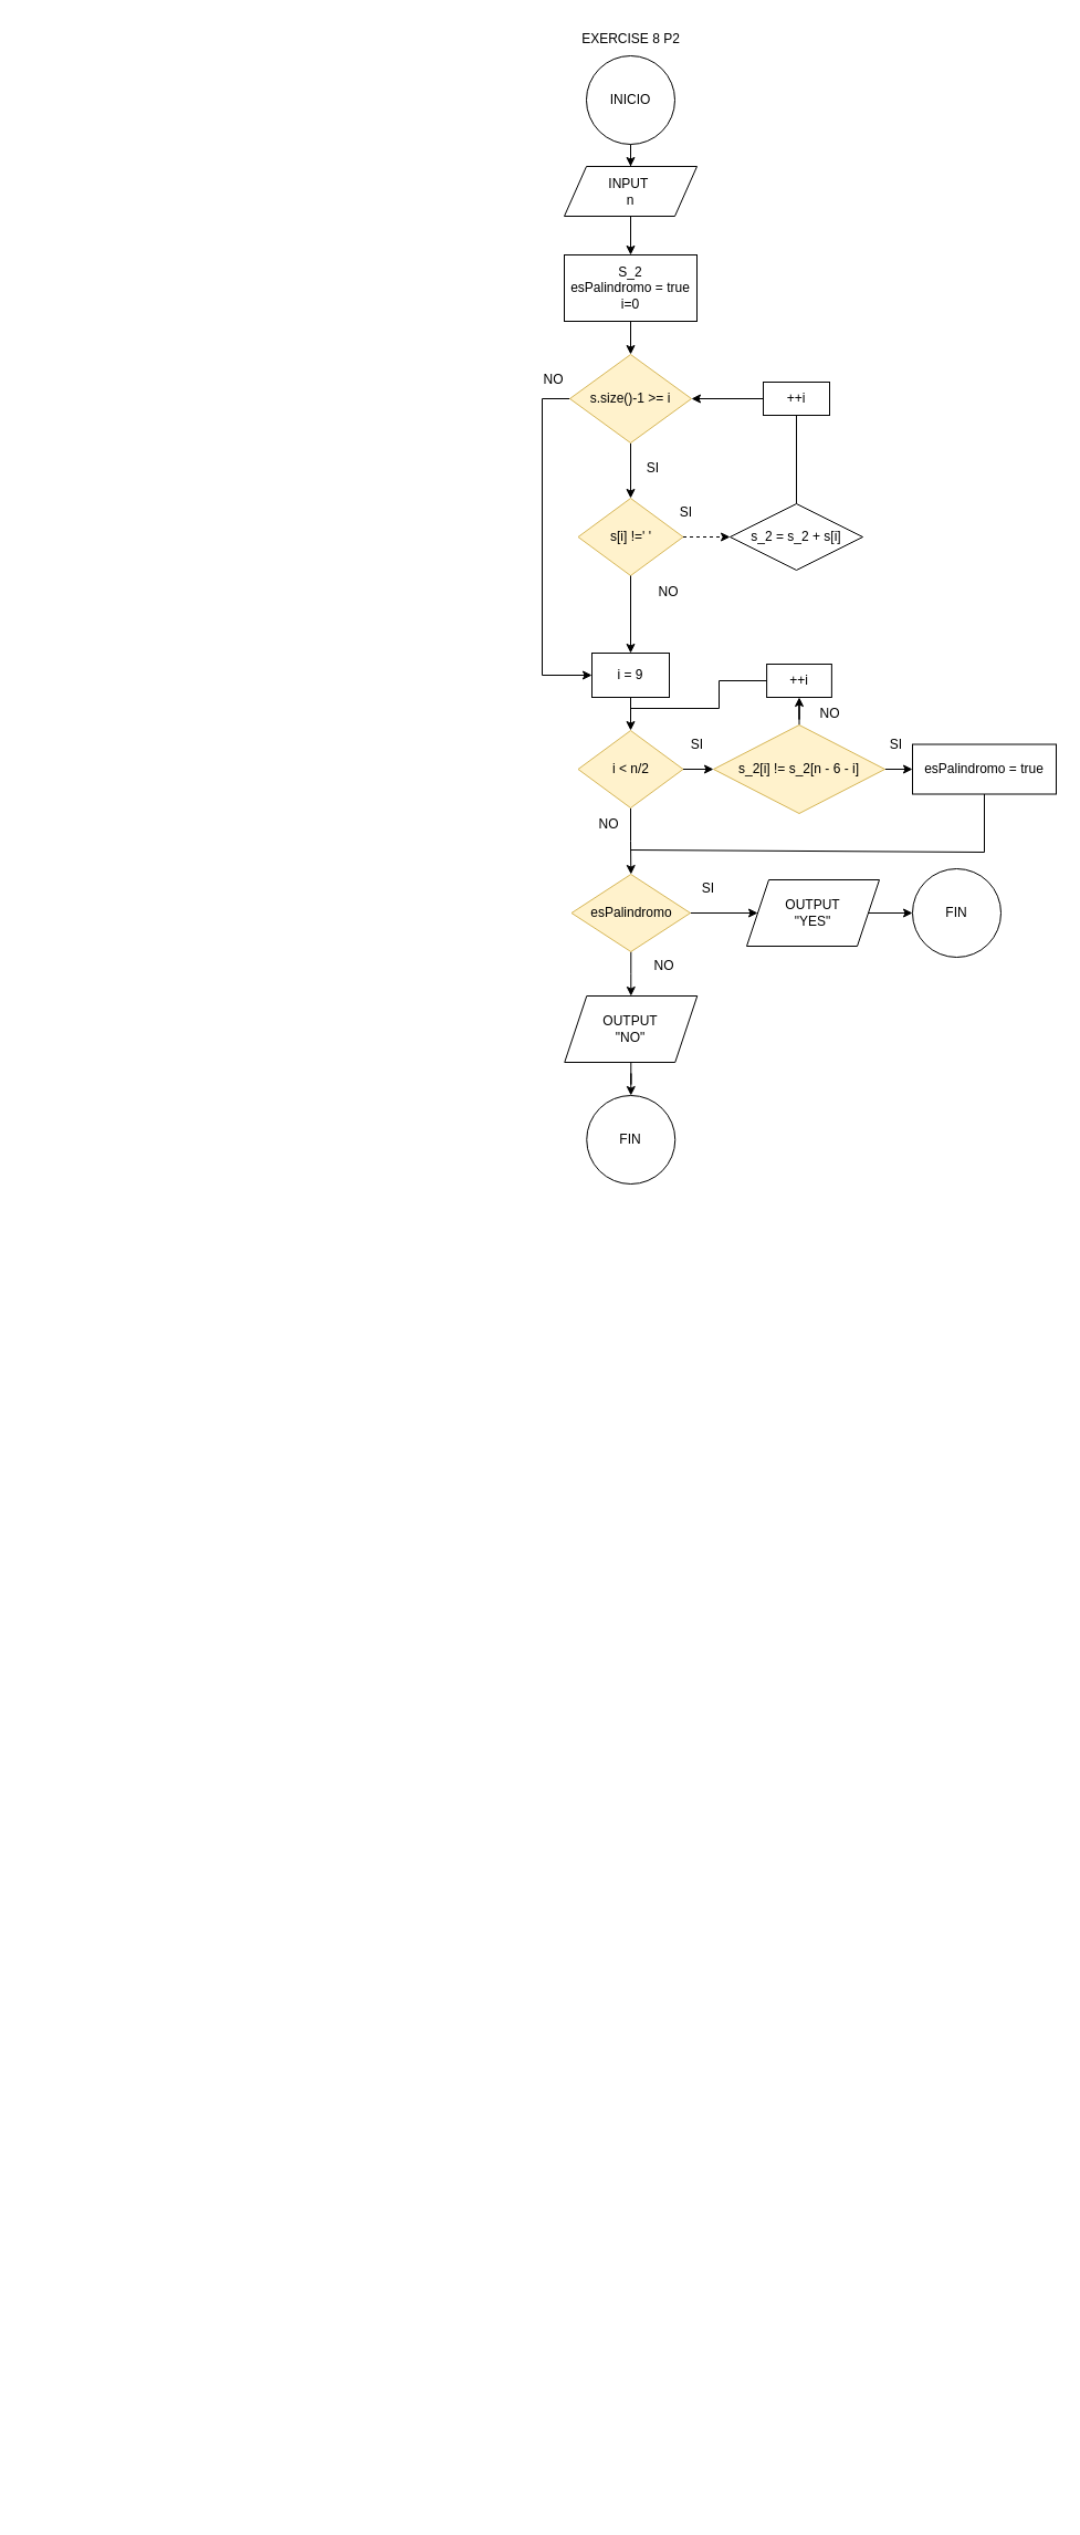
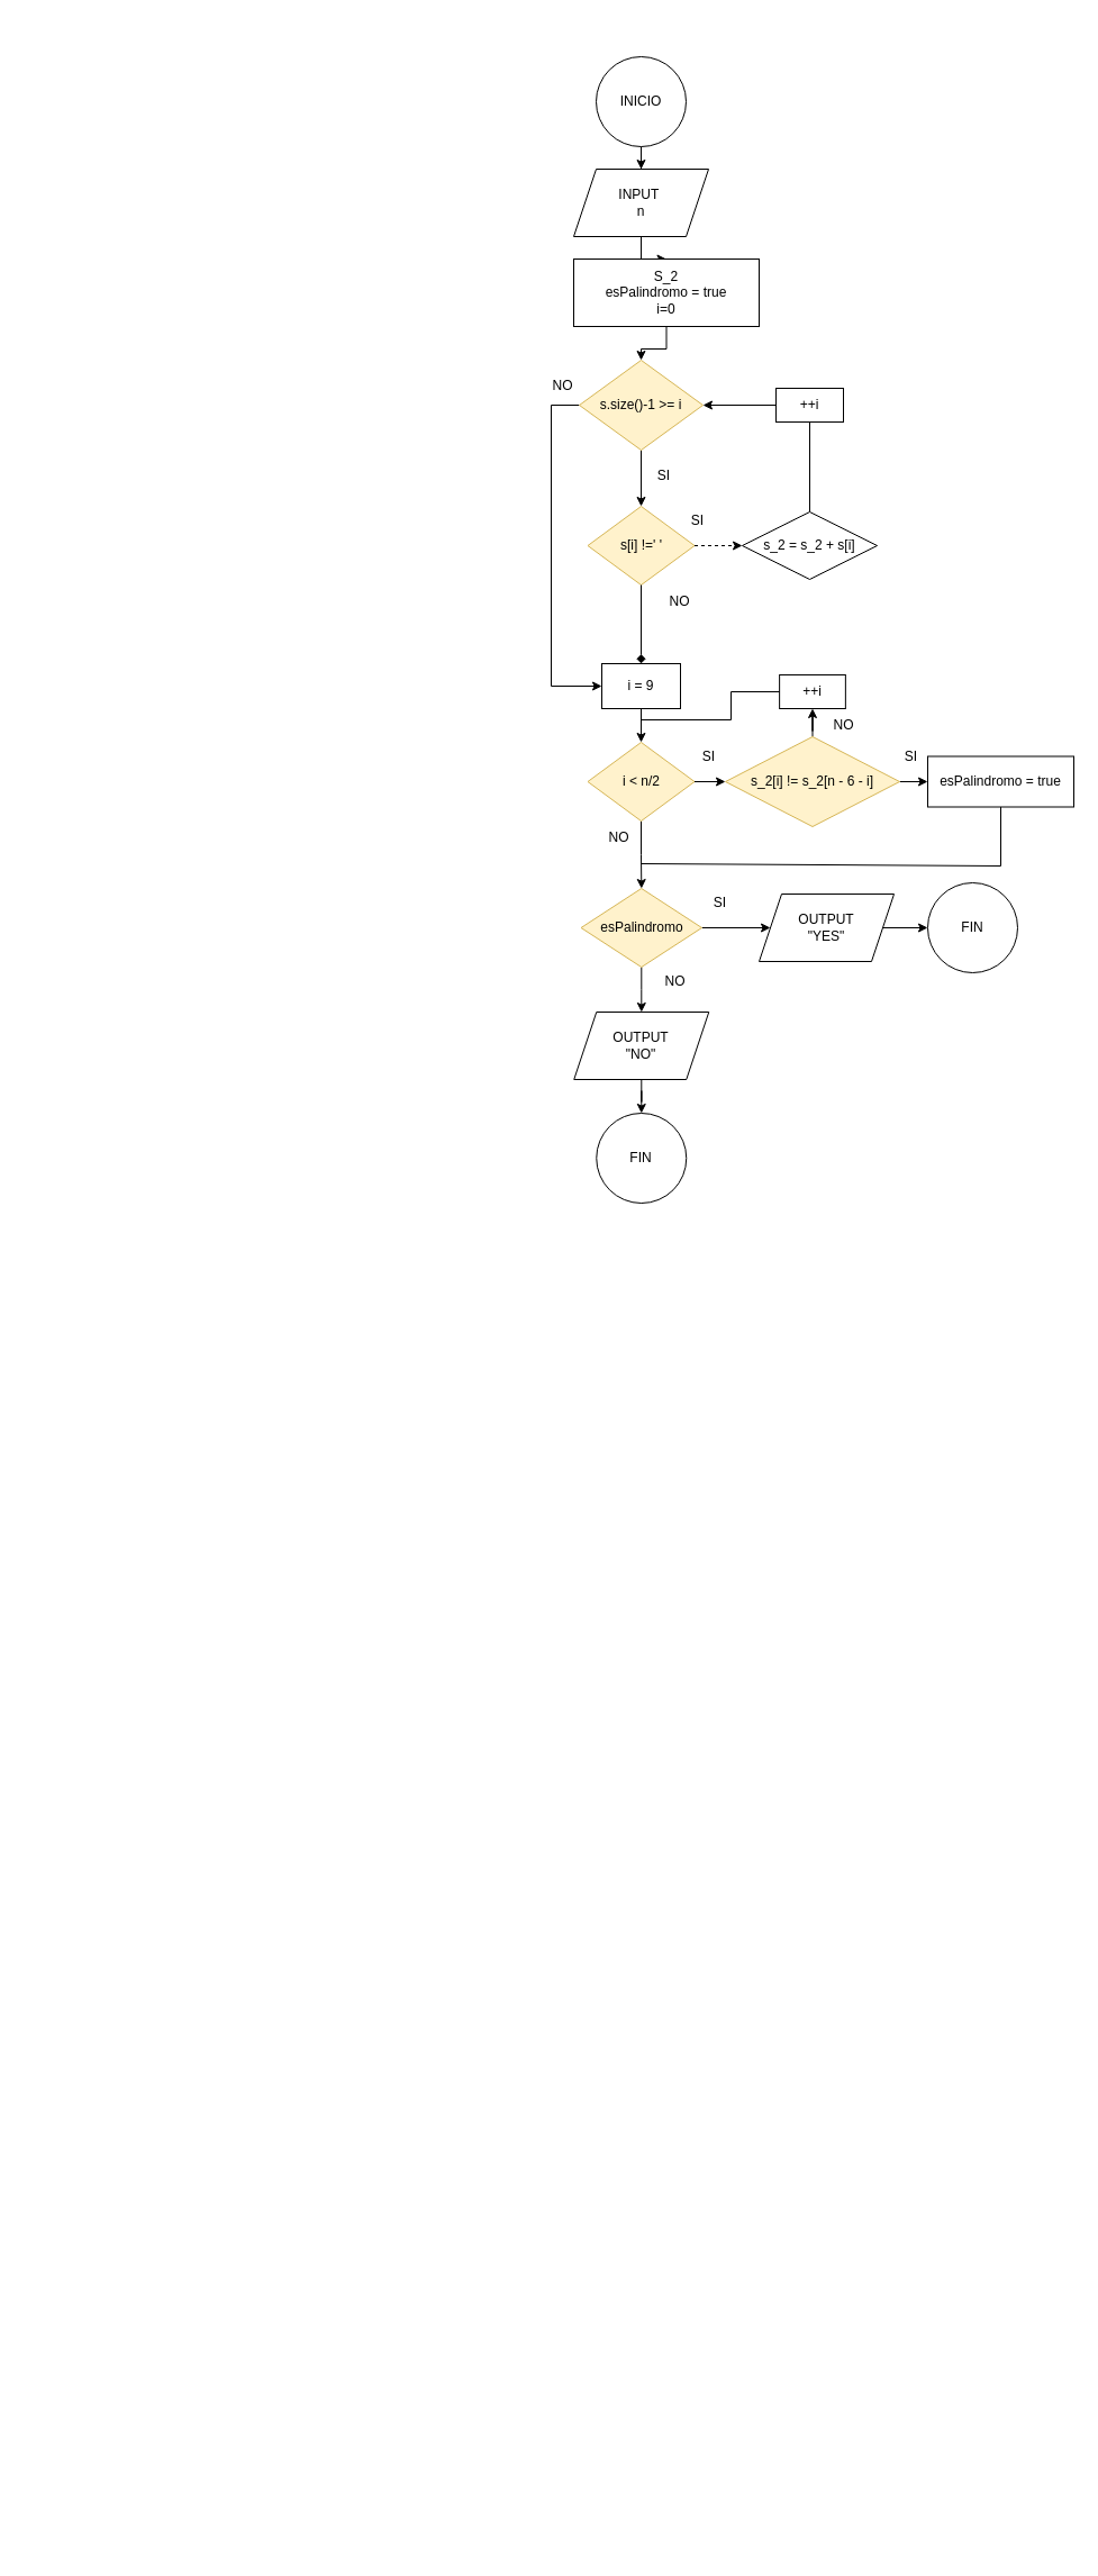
  <mxCell id="0" />
  <mxCell id="1" parent="0" />
- <mxCell id="2" value="EXERCISE 8 P2" style="text;html=1;align=center;verticalAlign=middle;resizable=0;points=[];autosize=1;strokeColor=none;fillColor=none;" parent="1" vertex="1"><mxGeometry x="515" width="110" height="30" as="geometry" y="20" /></mxCell>
  <mxCell id="3" style="edgeStyle=orthogonalEdgeStyle;rounded=0;orthogonalLoop=1;jettySize=auto;html=1;exitX=0;exitY=0.5;exitDx=0;exitDy=0;entryX=0;entryY=0.5;entryDx=0;entryDy=0;" edge="1" parent="1"><mxGeometry relative="1" as="geometry"><mxPoint x="502.5" y="1330" as="targetPoint" /><Array as="points"><mxPoint x="20" y="2270" /><mxPoint x="20" y="1330" /></Array></mxGeometry></mxCell>
  <mxCell id="4" value="" style="edgeStyle=orthogonalEdgeStyle;rounded=0;orthogonalLoop=1;jettySize=auto;html=1;" edge="1" parent="1" source="5" target="7"><mxGeometry relative="1" as="geometry" /></mxCell>
  <mxCell id="5" value="INICIO" style="ellipse;whiteSpace=wrap;html=1;" vertex="1" parent="1"><mxGeometry x="530" y="50" width="80" height="80" as="geometry" /></mxCell>
  <mxCell id="6" value="" style="edgeStyle=orthogonalEdgeStyle;rounded=0;orthogonalLoop=1;jettySize=auto;html=1;" edge="1" parent="1" source="7" target="9"><mxGeometry relative="1" as="geometry" /></mxCell>
- <mxCell id="7" value="INPUT&amp;nbsp;&lt;div&gt;n&lt;/div&gt;" style="shape=parallelogram;perimeter=parallelogramPerimeter;whiteSpace=wrap;html=1;fixedSize=1;" vertex="1" parent="1"><mxGeometry x="510" y="150" width="120" height="45" as="geometry" /></mxCell>
+ <mxCell id="7" value="INPUT&amp;nbsp;&lt;div&gt;n&lt;/div&gt;" style="shape=parallelogram;perimeter=parallelogramPerimeter;whiteSpace=wrap;html=1;fixedSize=1;" vertex="1" parent="1"><mxGeometry x="510" y="150" width="120" height="60" as="geometry" /></mxCell>
  <mxCell id="8" value="" style="edgeStyle=orthogonalEdgeStyle;rounded=0;orthogonalLoop=1;jettySize=auto;html=1;" edge="1" parent="1" source="9" target="12"><mxGeometry relative="1" as="geometry" /></mxCell>
- <mxCell id="9" value="S_2&lt;div&gt;esPalindromo = true&lt;/div&gt;&lt;div&gt;i=0&lt;/div&gt;" style="whiteSpace=wrap;html=1;" vertex="1" parent="1"><mxGeometry x="510" y="230" width="120" height="60" as="geometry" /></mxCell>
+ <mxCell id="9" value="S_2&lt;div&gt;esPalindromo = true&lt;/div&gt;&lt;div&gt;i=0&lt;/div&gt;" style="whiteSpace=wrap;html=1;" vertex="1" parent="1"><mxGeometry x="510" y="230" width="165" height="60" as="geometry" /></mxCell>
  <mxCell id="10" value="" style="edgeStyle=orthogonalEdgeStyle;rounded=0;orthogonalLoop=1;jettySize=auto;html=1;" edge="1" parent="1" source="12" target="15"><mxGeometry relative="1" as="geometry" /></mxCell>
  <mxCell id="11" style="edgeStyle=orthogonalEdgeStyle;rounded=0;orthogonalLoop=1;jettySize=auto;html=1;entryX=0;entryY=0.5;entryDx=0;entryDy=0;" edge="1" parent="1" source="12" target="27"><mxGeometry relative="1" as="geometry"><mxPoint x="570" y="600" as="targetPoint" /><Array as="points"><mxPoint x="490" y="360" /><mxPoint x="490" y="610" /></Array></mxGeometry></mxCell>
  <mxCell id="12" value="s.size()-1 &amp;gt;= i" style="rhombus;whiteSpace=wrap;html=1;fillColor=#fff2cc;strokeColor=#d6b656;" vertex="1" parent="1"><mxGeometry x="515" y="320" width="110" height="80" as="geometry" /></mxCell>
  <mxCell id="13" value="" style="edgeStyle=orthogonalEdgeStyle;rounded=0;orthogonalLoop=1;jettySize=auto;html=1;dashed=1;" edge="1" parent="1" source="15" target="19"><mxGeometry relative="1" as="geometry" /></mxCell>
  <mxCell id="14" value="" style="edgeStyle=orthogonalEdgeStyle;rounded=0;orthogonalLoop=1;jettySize=auto;html=1;" edge="1" parent="1" source="27" target="23"><mxGeometry relative="1" as="geometry" /></mxCell>
  <mxCell id="15" value="s[i] !=' '" style="rhombus;whiteSpace=wrap;html=1;fillColor=#fff2cc;strokeColor=#d6b656;" vertex="1" parent="1"><mxGeometry x="522.5" y="450" width="95" height="70" as="geometry" /></mxCell>
  <mxCell id="16" value="SI" style="text;html=1;align=center;verticalAlign=middle;resizable=0;points=[];autosize=1;strokeColor=none;fillColor=none;" vertex="1" parent="1"><mxGeometry x="575" y="408" width="30" height="30" as="geometry" /></mxCell>
  <mxCell id="17" value="SI" style="text;html=1;align=center;verticalAlign=middle;resizable=0;points=[];autosize=1;strokeColor=none;fillColor=none;" vertex="1" parent="1"><mxGeometry x="605" y="448" width="30" height="30" as="geometry" /></mxCell>
  <mxCell id="18" style="edgeStyle=orthogonalEdgeStyle;rounded=0;orthogonalLoop=1;jettySize=auto;html=1;entryX=1;entryY=0.5;entryDx=0;entryDy=0;" edge="1" parent="1" source="19" target="12"><mxGeometry relative="1" as="geometry"><mxPoint x="720" y="350" as="targetPoint" /><Array as="points"><mxPoint x="720" y="360" /></Array></mxGeometry></mxCell>
  <mxCell id="19" value="s_2 = s_2 + s[i]" style="rhombus;whiteSpace=wrap;html=1;" vertex="1" parent="1"><mxGeometry x="660" y="455" width="120" height="60" as="geometry" /></mxCell>
  <mxCell id="20" value="NO" style="text;html=1;align=center;verticalAlign=middle;resizable=0;points=[];autosize=1;strokeColor=none;fillColor=none;" vertex="1" parent="1"><mxGeometry x="584" y="520" width="40" height="30" as="geometry" /></mxCell>
  <mxCell id="21" value="" style="edgeStyle=orthogonalEdgeStyle;rounded=0;orthogonalLoop=1;jettySize=auto;html=1;" edge="1" parent="1" source="23" target="30"><mxGeometry relative="1" as="geometry" /></mxCell>
  <mxCell id="22" value="" style="edgeStyle=orthogonalEdgeStyle;rounded=0;orthogonalLoop=1;jettySize=auto;html=1;" edge="1" parent="1" source="23" target="37"><mxGeometry relative="1" as="geometry" /></mxCell>
  <mxCell id="23" value="i &amp;lt; n/2" style="rhombus;whiteSpace=wrap;html=1;fillColor=#fff2cc;strokeColor=#d6b656;" vertex="1" parent="1"><mxGeometry x="522.5" y="660" width="95" height="70" as="geometry" /></mxCell>
  <mxCell id="24" value="++i" style="whiteSpace=wrap;html=1;" vertex="1" parent="1"><mxGeometry x="690" y="345" width="60" height="30" as="geometry" /></mxCell>
  <mxCell id="25" value="NO" style="text;html=1;align=center;verticalAlign=middle;resizable=0;points=[];autosize=1;strokeColor=none;fillColor=none;" vertex="1" parent="1"><mxGeometry x="480" y="328" width="40" height="30" as="geometry" /></mxCell>
- <mxCell id="26" value="" style="edgeStyle=orthogonalEdgeStyle;rounded=0;orthogonalLoop=1;jettySize=auto;html=1;" edge="1" parent="1" source="15" target="27"><mxGeometry relative="1" as="geometry"><mxPoint x="570" y="520" as="sourcePoint" /><mxPoint x="570" y="660" as="targetPoint" /></mxGeometry></mxCell>
+ <mxCell id="26" value="" style="edgeStyle=orthogonalEdgeStyle;rounded=0;orthogonalLoop=1;jettySize=auto;html=1;endArrow=diamond;" edge="1" parent="1" source="15" target="27"><mxGeometry relative="1" as="geometry"><mxPoint x="570" y="520" as="sourcePoint" /><mxPoint x="570" y="660" as="targetPoint" /></mxGeometry></mxCell>
  <mxCell id="27" value="i = 9" style="whiteSpace=wrap;html=1;" vertex="1" parent="1"><mxGeometry x="535" y="590" width="70" height="40" as="geometry" /></mxCell>
  <mxCell id="28" value="" style="edgeStyle=orthogonalEdgeStyle;rounded=0;orthogonalLoop=1;jettySize=auto;html=1;" edge="1" parent="1" source="30" target="33"><mxGeometry relative="1" as="geometry" /></mxCell>
  <mxCell id="29" value="" style="edgeStyle=orthogonalEdgeStyle;rounded=0;orthogonalLoop=1;jettySize=auto;html=1;" edge="1" parent="1" source="30" target="47"><mxGeometry relative="1" as="geometry" /></mxCell>
  <mxCell id="30" value="s_2[i] != s_2[n - 6 - i]" style="rhombus;whiteSpace=wrap;html=1;fillColor=#fff2cc;strokeColor=#d6b656;" vertex="1" parent="1"><mxGeometry x="645" y="655" width="155" height="80" as="geometry" /></mxCell>
  <mxCell id="31" value="SI" style="text;html=1;align=center;verticalAlign=middle;resizable=0;points=[];autosize=1;strokeColor=none;fillColor=none;" vertex="1" parent="1"><mxGeometry x="615" y="658" width="30" height="30" as="geometry" /></mxCell>
  <mxCell id="32" value="SI" style="text;html=1;align=center;verticalAlign=middle;resizable=0;points=[];autosize=1;strokeColor=none;fillColor=none;" vertex="1" parent="1"><mxGeometry x="795" y="658" width="30" height="30" as="geometry" /></mxCell>
  <mxCell id="33" value="esPalindromo = true" style="whiteSpace=wrap;html=1;" vertex="1" parent="1"><mxGeometry x="825" y="672.5" width="130" height="45" as="geometry" /></mxCell>
  <mxCell id="34" value="NO" style="text;html=1;align=center;verticalAlign=middle;resizable=0;points=[];autosize=1;strokeColor=none;fillColor=none;" vertex="1" parent="1"><mxGeometry x="530" y="730" width="40" height="30" as="geometry" /></mxCell>
  <mxCell id="35" value="" style="edgeStyle=orthogonalEdgeStyle;rounded=0;orthogonalLoop=1;jettySize=auto;html=1;" edge="1" parent="1" source="37" target="40"><mxGeometry relative="1" as="geometry" /></mxCell>
  <mxCell id="36" value="" style="edgeStyle=orthogonalEdgeStyle;rounded=0;orthogonalLoop=1;jettySize=auto;html=1;" edge="1" parent="1" source="37" target="43"><mxGeometry relative="1" as="geometry" /></mxCell>
  <mxCell id="37" value="esPalindromo" style="rhombus;whiteSpace=wrap;html=1;fillColor=#fff2cc;strokeColor=#d6b656;" vertex="1" parent="1"><mxGeometry x="516.5" y="790" width="107.5" height="70" as="geometry" /></mxCell>
  <mxCell id="38" value="SI" style="text;html=1;align=center;verticalAlign=middle;resizable=0;points=[];autosize=1;strokeColor=none;fillColor=none;" vertex="1" parent="1"><mxGeometry x="625" y="788" width="30" height="30" as="geometry" /></mxCell>
  <mxCell id="39" value="" style="edgeStyle=orthogonalEdgeStyle;rounded=0;orthogonalLoop=1;jettySize=auto;html=1;" edge="1" parent="1" source="40" target="41"><mxGeometry relative="1" as="geometry" /></mxCell>
  <mxCell id="40" value="&lt;div&gt;&lt;span style=&quot;background-color: initial;&quot;&gt;OUTPUT&lt;/span&gt;&lt;/div&gt;&lt;div&gt;&lt;span style=&quot;background-color: initial;&quot;&gt;&quot;YES&quot;&lt;/span&gt;&lt;br&gt;&lt;/div&gt;" style="shape=parallelogram;perimeter=parallelogramPerimeter;whiteSpace=wrap;html=1;fixedSize=1;" vertex="1" parent="1"><mxGeometry x="675" y="795" width="120" height="60" as="geometry" /></mxCell>
  <mxCell id="41" value="FIN" style="ellipse;whiteSpace=wrap;html=1;" vertex="1" parent="1"><mxGeometry x="825" y="785" width="80" height="80" as="geometry" /></mxCell>
  <mxCell id="42" value="" style="edgeStyle=orthogonalEdgeStyle;rounded=0;orthogonalLoop=1;jettySize=auto;html=1;" edge="1" parent="1" source="43" target="44"><mxGeometry relative="1" as="geometry" /></mxCell>
  <mxCell id="43" value="OUTPUT&lt;div&gt;&quot;NO&quot;&lt;/div&gt;" style="shape=parallelogram;perimeter=parallelogramPerimeter;whiteSpace=wrap;html=1;fixedSize=1;" vertex="1" parent="1"><mxGeometry x="510.25" y="900" width="120" height="60" as="geometry" /></mxCell>
  <mxCell id="44" value="FIN" style="ellipse;whiteSpace=wrap;html=1;" vertex="1" parent="1"><mxGeometry x="530.25" y="990" width="80" height="80" as="geometry" /></mxCell>
  <mxCell id="45" value="NO" style="text;html=1;align=center;verticalAlign=middle;resizable=0;points=[];autosize=1;strokeColor=none;fillColor=none;" vertex="1" parent="1"><mxGeometry x="580" y="858" width="40" height="30" as="geometry" /></mxCell>
  <mxCell id="46" value="" style="endArrow=none;html=1;rounded=0;" edge="1" parent="1"><mxGeometry width="50" height="50" relative="1" as="geometry"><mxPoint x="570" y="768" as="sourcePoint" /><mxPoint x="890" y="717.5" as="targetPoint" /><Array as="points"><mxPoint x="890" y="770" /></Array></mxGeometry></mxCell>
  <mxCell id="47" value="++i" style="whiteSpace=wrap;html=1;" vertex="1" parent="1"><mxGeometry x="693.12" y="600" width="58.75" height="30" as="geometry" /></mxCell>
  <mxCell id="48" value="NO" style="text;html=1;align=center;verticalAlign=middle;resizable=0;points=[];autosize=1;strokeColor=none;fillColor=none;" vertex="1" parent="1"><mxGeometry x="730" y="630" width="40" height="30" as="geometry" /></mxCell>
  <mxCell id="49" value="" style="endArrow=none;html=1;rounded=0;" edge="1" parent="1"><mxGeometry width="50" height="50" relative="1" as="geometry"><mxPoint x="570" y="640" as="sourcePoint" /><mxPoint x="693.12" y="615" as="targetPoint" /><Array as="points"><mxPoint x="650" y="640" /><mxPoint x="650" y="615" /></Array></mxGeometry></mxCell>
